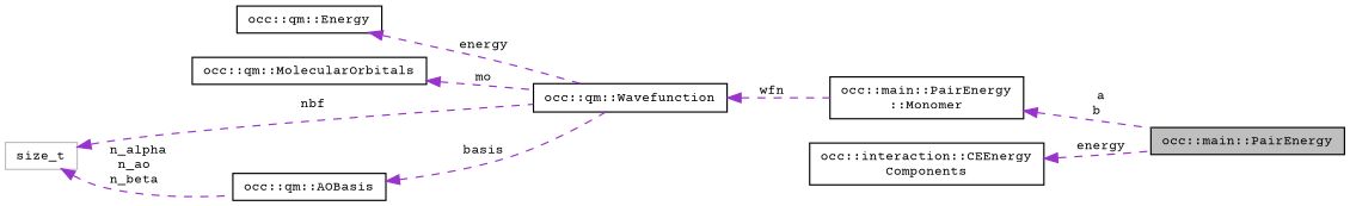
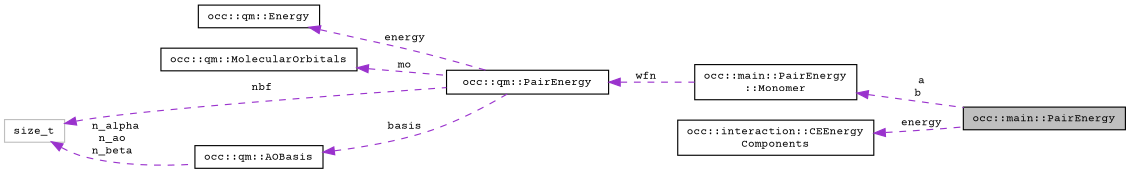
  digraph {
    fontname="Courier Prime"
    rankdir=LR
    node [color=black fontname="Courier Prime" fontsize=10 shape=record]
    edge [color=darkorchid3 dir=back fontname="Courier Prime" fontsize=10 labelfontname=Helvetica labelfontsize=10 style=dashed]
    n1 [fillcolor=grey75 fontcolor=black height=0.2 label="occ::main::PairEnergy" style=filled width=0.4]
    n2 [height=0.2 label="occ::main::PairEnergy\l::Monomer" width=0.4]
-   n3 [height=0.2 label="occ::qm::Wavefunction" width=0.4]
+   n3 [height=0.2 label="occ::qm::PairEnergy" width=0.4]
    n4 [height=0.2 label="occ::qm::Energy" width=0.4]
    n5 [height=0.2 label="occ::qm::MolecularOrbitals" width=0.4]
    n6 [color=grey75 height=0.2 label=size_t width=0.4]
    n7 [height=0.2 label="occ::qm::AOBasis" width=0.4]
    n8 [height=0.2 label="occ::interaction::CEEnergy\lComponents" width=0.4]
    n2 -> n1 [label=" a\nb"]
    n3 -> n2 [label=" wfn"]
    n4 -> n3 [label=" energy"]
    n5 -> n3 [label=" mo"]
    n6 -> n3 [label=" nbf"]
    n6 -> n7 [label=" n_alpha\nn_ao\nn_beta"]
    n7 -> n3 [label=" basis"]
    n8 -> n1 [label=" energy"]
  }
